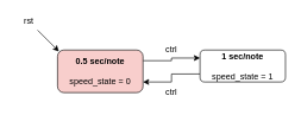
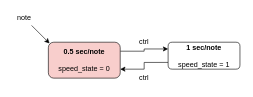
  <mxCell id="0" />
  <mxCell id="1" parent="0" />
  <mxCell id="2" style="edgeStyle=orthogonalEdgeStyle;rounded=0;orthogonalLoop=1;jettySize=auto;html=1;exitX=1;exitY=0.25;exitDx=0;exitDy=0;entryX=0;entryY=0.25;entryDx=0;entryDy=0;" edge="1" parent="1" source="4" target="6"><mxGeometry relative="1" as="geometry" /></mxCell>
  <mxCell id="3" style="rounded=0;orthogonalLoop=1;jettySize=auto;html=1;entryX=0;entryY=0;entryDx=0;entryDy=0;" edge="1" parent="1"><mxGeometry relative="1" as="geometry"><mxPoint x="82" y="72" as="targetPoint" /><mxPoint x="52" y="42" as="sourcePoint" /><Array as="points"><mxPoint x="82" y="72" /></Array></mxGeometry></mxCell>
  <mxCell id="4" value="&lt;b&gt;0.5 sec/note&lt;/b&gt;&lt;br&gt;&lt;br&gt;speed_state = 0" style="rounded=1;whiteSpace=wrap;html=1;fillColor=#f8cecc;" vertex="1" parent="1"><mxGeometry x="80" y="70" width="120" height="60" as="geometry" /></mxCell>
  <mxCell id="5" style="edgeStyle=orthogonalEdgeStyle;rounded=0;orthogonalLoop=1;jettySize=auto;html=1;exitX=0;exitY=0.75;exitDx=0;exitDy=0;entryX=1;entryY=0.75;entryDx=0;entryDy=0;" edge="1" parent="1" source="6" target="4"><mxGeometry relative="1" as="geometry" /></mxCell>
  <mxCell id="6" value="&lt;b&gt;1 sec/note&lt;/b&gt;&lt;br&gt;&lt;br&gt;speed_state = 1" style="rounded=1;whiteSpace=wrap;html=1;" vertex="1" parent="1"><mxGeometry x="280" y="70" width="120" height="45" as="geometry" /></mxCell>
  <mxCell id="7" value="ctrl" style="text;html=1;strokeColor=none;fillColor=none;align=center;verticalAlign=middle;whiteSpace=wrap;rounded=0;" vertex="1" parent="1"><mxGeometry x="220" y="60" width="40" height="20" as="geometry" /></mxCell>
  <mxCell id="8" value="ctrl" style="text;html=1;strokeColor=none;fillColor=none;align=center;verticalAlign=middle;whiteSpace=wrap;rounded=0;" vertex="1" parent="1"><mxGeometry x="220" y="120" width="40" height="20" as="geometry" /></mxCell>
- <mxCell id="9" value="rst" style="text;html=1;strokeColor=none;fillColor=none;align=center;verticalAlign=middle;whiteSpace=wrap;rounded=0;" vertex="1" parent="1"><mxGeometry x="20" y="20" width="40" height="20" as="geometry" /></mxCell>
+ <mxCell id="9" value="note" style="text;html=1;strokeColor=none;fillColor=none;align=center;verticalAlign=middle;whiteSpace=wrap;rounded=0;" vertex="1" parent="1"><mxGeometry x="20" y="20" width="40" height="20" as="geometry" /></mxCell>
